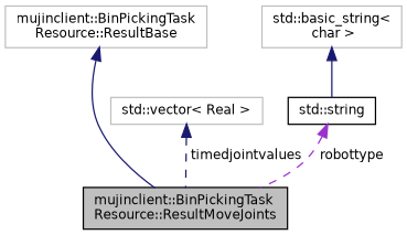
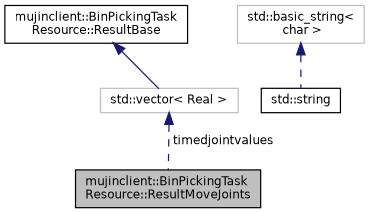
  digraph {
    node [color=black fontname=Helvetica fontsize=10 shape=record]
    edge [color=midnightblue dir=back fontname=Helvetica fontsize=10 labelfontname=Helvetica labelfontsize=10 style=solid]
    n1 [fillcolor=grey75 fontcolor=black height=0.2 label="mujinclient::BinPickingTask\lResource::ResultMoveJoints" style=filled width=0.4]
-   n2 [color=grey75 height=0.2 label="mujinclient::BinPickingTask\lResource::ResultBase" width=0.4]
+   n2 [height=0.2 label="mujinclient::BinPickingTask\lResource::ResultBase" width=0.4]
    n3 [color=grey75 height=0.2 label="std::vector\< Real \>" width=0.4]
    n4 [height=0.2 label="std::string" width=0.4]
    n5 [color=grey75 height=0.2 label="std::basic_string\<\l char \>" width=0.4]
-   n2 -> n1
+   n2 -> n3
    n3 -> n1 [label=" timedjointvalues" style=dashed]
-   n4 -> n1 [color=darkorchid3 label=" robottype" style=dashed]
-   n5 -> n4
+   n5 -> n4 [style=dashed]
  }
